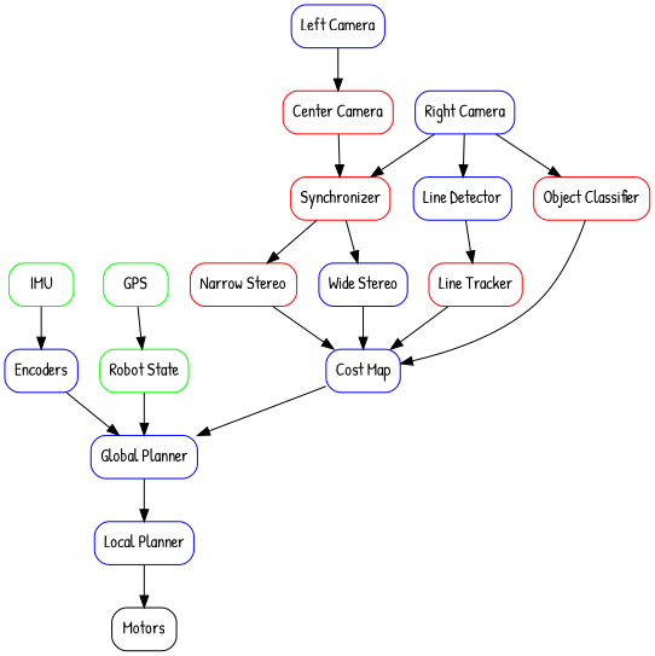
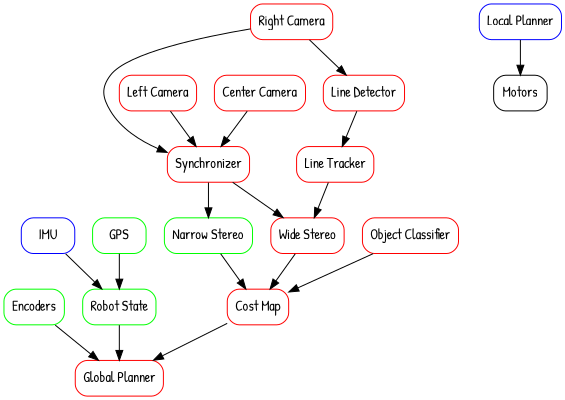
  digraph {
    fontname="Patrick Hand"
    node [color=red fontname="Patrick Hand" shape=box style=rounded]
    edge [fontname="Patrick Hand"]
-   n1 [color=blue label="Cost Map"]
-   n2 [color=blue label="Global Planner"]
+   n1 [label="Cost Map"]
+   n2 [label="Global Planner"]
    n3 [color=blue label="Local Planner"]
-   n4 [color=green label=IMU]
+   n4 [color=blue label=IMU]
    n5 [color=green label=GPS]
-   n6 [color=blue label=Encoders]
+   n6 [color=green label=Encoders]
    n7 [color=green label="Robot State"]
-   n8 [color=blue label="Left Camera"]
+   n8 [label="Left Camera"]
    n9 [label="Center Camera"]
-   n10 [color=blue label="Right Camera"]
+   n10 [label="Right Camera"]
    n11 [label=Synchronizer]
-   n12 [label="Narrow Stereo"]
-   n13 [color=blue label="Wide Stereo"]
-   n14 [color=blue label="Line Detector"]
+   n12 [color=green label="Narrow Stereo"]
+   n13 [label="Wide Stereo"]
+   n14 [label="Line Detector"]
    n15 [label="Line Tracker"]
    n16 [label="Object Classifier"]
    n17 [label=Motors color=""]
    subgraph sub_1 {
      n1
      n2
      n3
    }
    subgraph sub_2 {
      n4
      n5
      n6
      n7
    }
    subgraph sub_3 {
      n8
      n9
      n10
      n11
      n12
      n13
      n14
      n15
      n16
    }
    n1 -> n2
-   n2 -> n3
    n3 -> n17
-   n4 -> n6
+   n4 -> n7
    n5 -> n7
    n6 -> n2
    n7 -> n2
-   n8 -> n9
+   n8 -> n11
    n9 -> n11
    n10 -> n11
    n10 -> n14
-   n10 -> n16
    n11 -> n12
    n11 -> n13
    n12 -> n1
    n13 -> n1
    n14 -> n15
-   n15 -> n1
+   n15 -> n13
    n16 -> n1
  }
